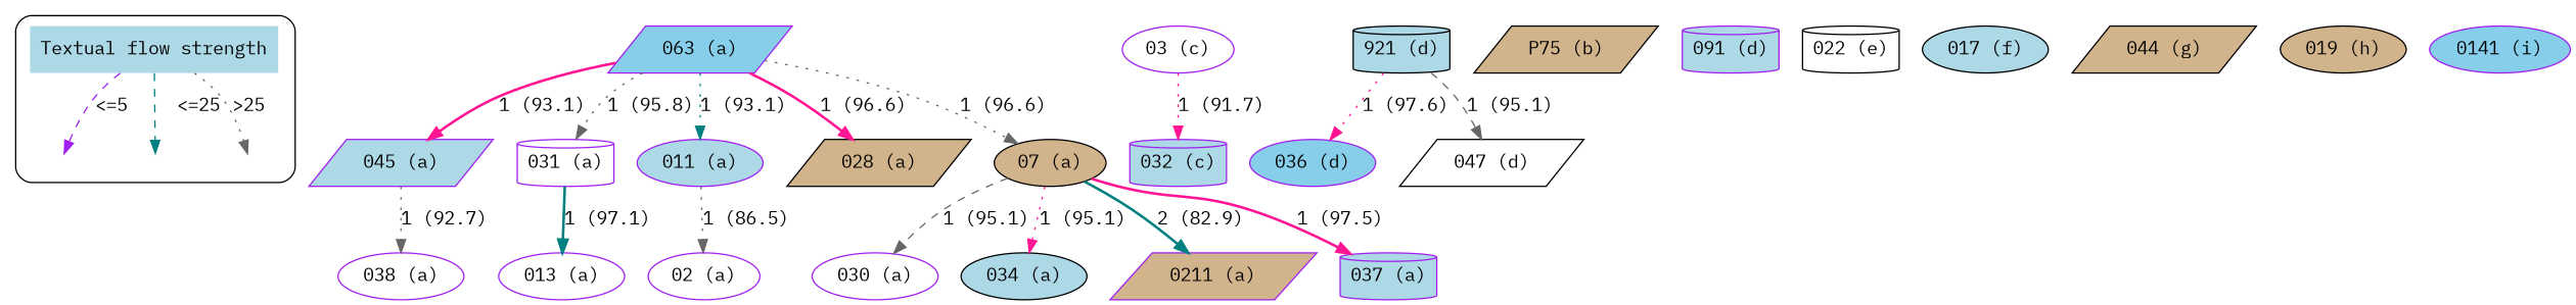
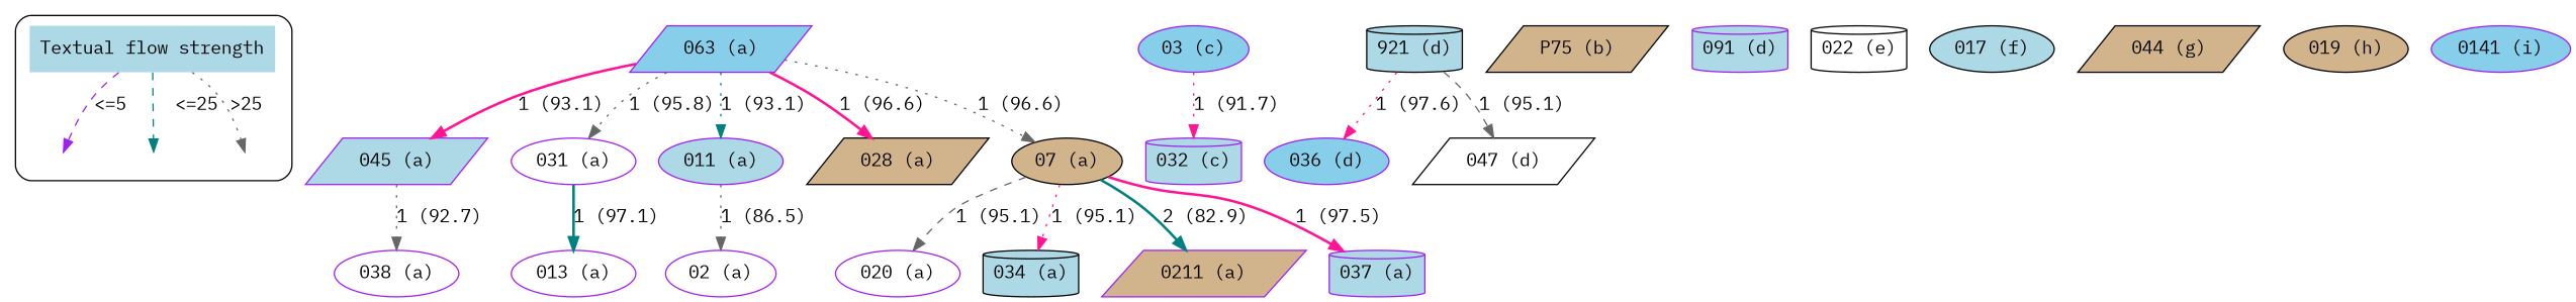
  strict digraph {
    fontname="IBM Plex Mono"
    node [color=purple fillcolor=lightblue fontname="IBM Plex Mono" shape=ellipse style=filled]
    edge [color=gray40 fontname="IBM Plex Mono" style=dotted]
    n1 [color=black label="Textual flow strength" shape=plaintext]
    leg_e1 [fixedsize=True height=0.2 style=invis color="" fillcolor="" shape=""]
    leg_e2 [fixedsize=True height=0.2 style=invis color="" fillcolor="" shape=""]
    leg_e3 [fixedsize=True height=0.2 style=invis color="" fillcolor="" shape=""]
    n5 [label="045 (a)" shape=parallelogram]
    n6 [fillcolor=white label="038 (a)"]
    n7 [fillcolor=skyblue label="063 (a)" shape=parallelogram]
-   n8 [fillcolor=white label="031 (a)" shape=cylinder]
+   n8 [fillcolor=white label="031 (a)"]
    n9 [label="011 (a)"]
    n10 [color=black fillcolor=tan label="028 (a)" shape=parallelogram]
    n11 [color=black fillcolor=tan label="07 (a)"]
    n12 [fillcolor=white label="013 (a)"]
    n13 [fillcolor=white label="02 (a)"]
-   n14 [fillcolor=white label="030 (a)"]
-   n15 [color=black label="034 (a)"]
+   n14 [fillcolor=white label="020 (a)"]
+   n15 [color=black label="034 (a)" shape=cylinder]
    n16 [fillcolor=tan label="0211 (a)" shape=parallelogram]
    n17 [label="037 (a)" shape=cylinder]
-   n18 [fillcolor=white label="03 (c)"]
+   n18 [fillcolor=skyblue label="03 (c)"]
    n19 [label="032 (c)" shape=cylinder]
    n20 [color=black label="921 (d)" shape=cylinder]
    n21 [fillcolor=skyblue label="036 (d)"]
    n22 [color=black fillcolor=white label="047 (d)" shape=parallelogram]
    n23 [color=black fillcolor=tan label="P75 (b)" shape=parallelogram]
    n24 [label="091 (d)" shape=cylinder]
    n25 [color=black fillcolor=white label="022 (e)" shape=cylinder]
    n26 [color=black label="017 (f)"]
    n27 [color=black fillcolor=tan label="044 (g)" shape=parallelogram]
    n28 [color=black fillcolor=tan label="019 (h)"]
    n29 [fillcolor=skyblue label="0141 (i)"]
    subgraph cluster_1 {
      style=rounded
      n1
      leg_e1
      leg_e2
      leg_e3
    }
    n1 -> leg_e1 [color=purple label="<=5  " style=dashed]
    n1 -> leg_e2 [color=teal label="  <=25" style=dashed]
    n1 -> leg_e3 [label=">25"]
    n5 -> n6 [label="1 (92.7)"]
    n7 -> n5 [color=deeppink label="1 (93.1)" style=bold]
    n7 -> n8 [label="1 (95.8)"]
    n7 -> n9 [color=teal label="1 (93.1)"]
    n7 -> n10 [color=deeppink label="1 (96.6)" style=bold]
    n7 -> n11 [label="1 (96.6)"]
    n8 -> n12 [color=teal label="1 (97.1)" style=bold]
    n9 -> n13 [label="1 (86.5)"]
    n11 -> n14 [label="1 (95.1)" style=dashed]
    n11 -> n15 [color=deeppink label="1 (95.1)"]
    n11 -> n16 [color=teal label="2 (82.9)" style=bold]
    n11 -> n17 [color=deeppink label="1 (97.5)" style=bold]
    n18 -> n19 [color=deeppink label="1 (91.7)"]
    n20 -> n21 [color=deeppink label="1 (97.6)"]
    n20 -> n22 [label="1 (95.1)" style=dashed]
  }
